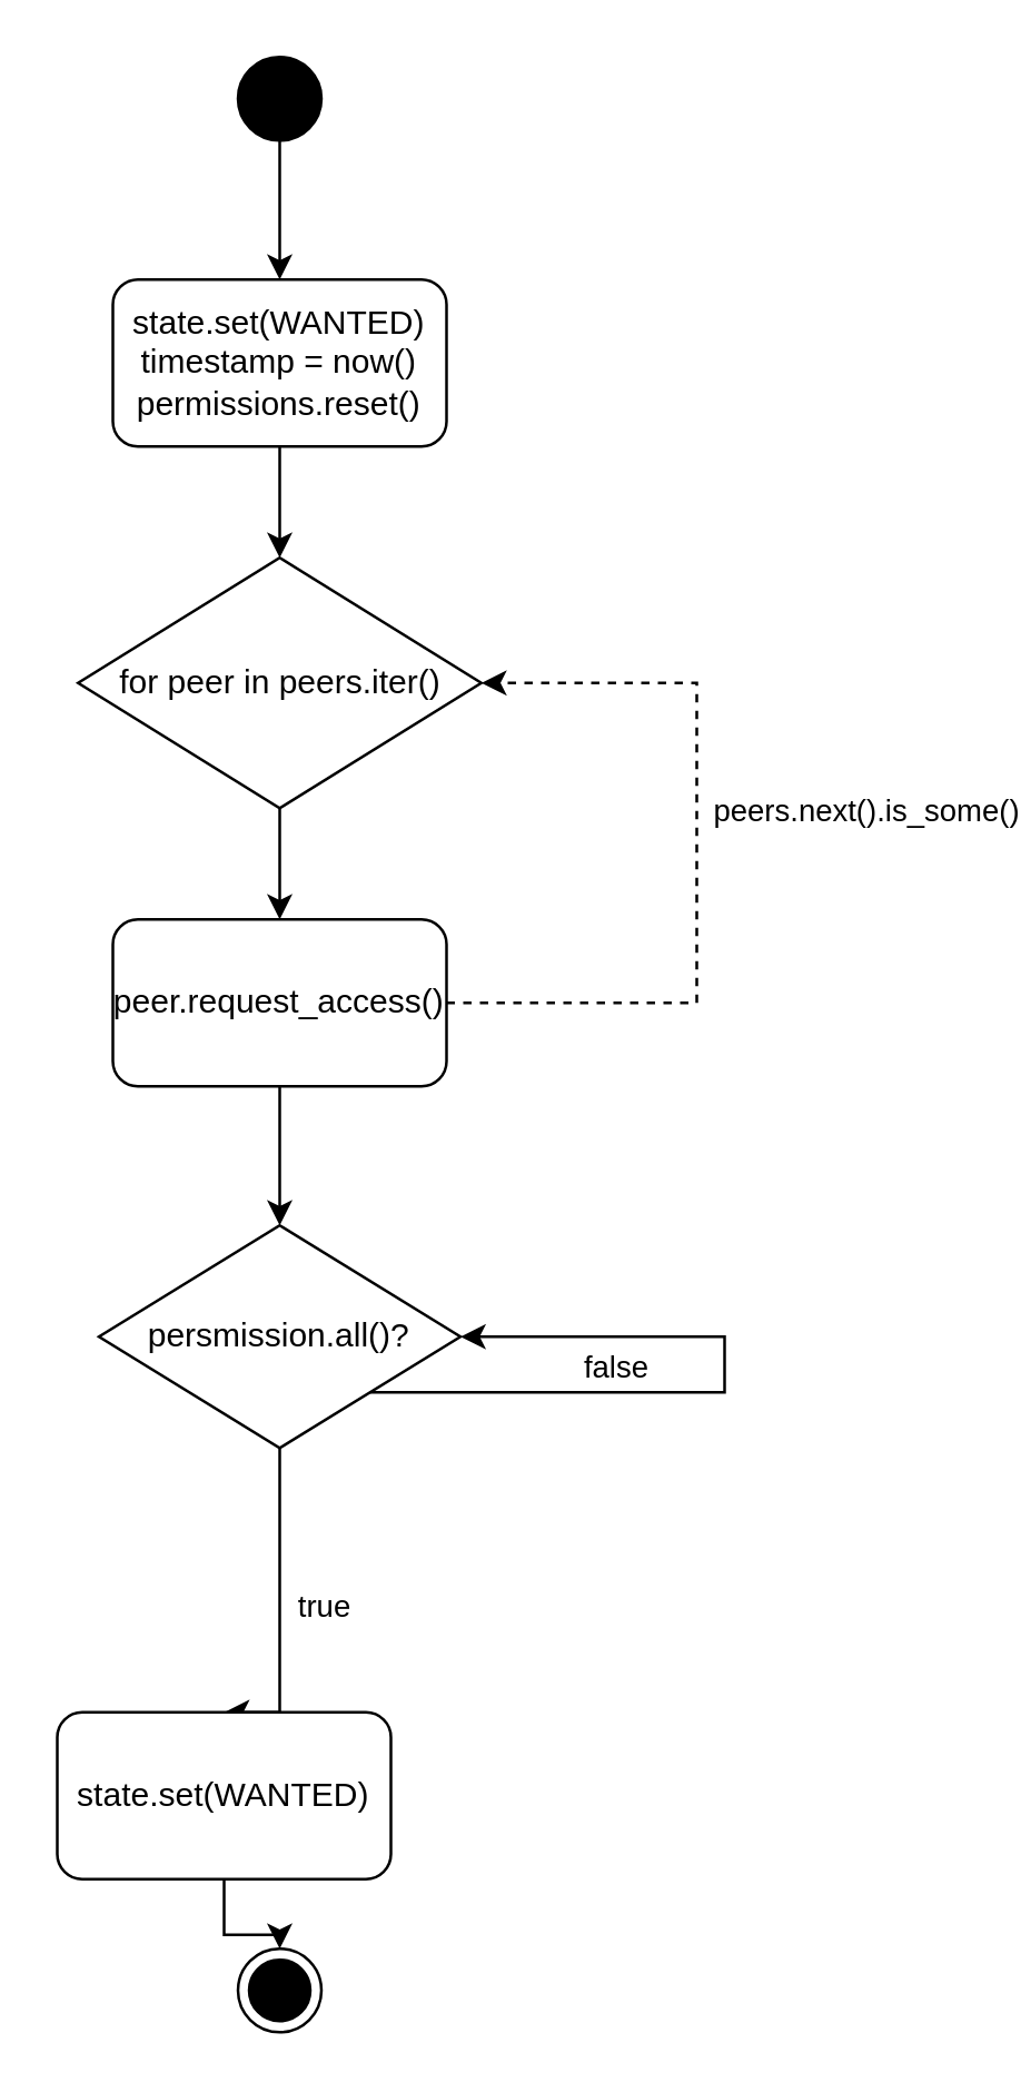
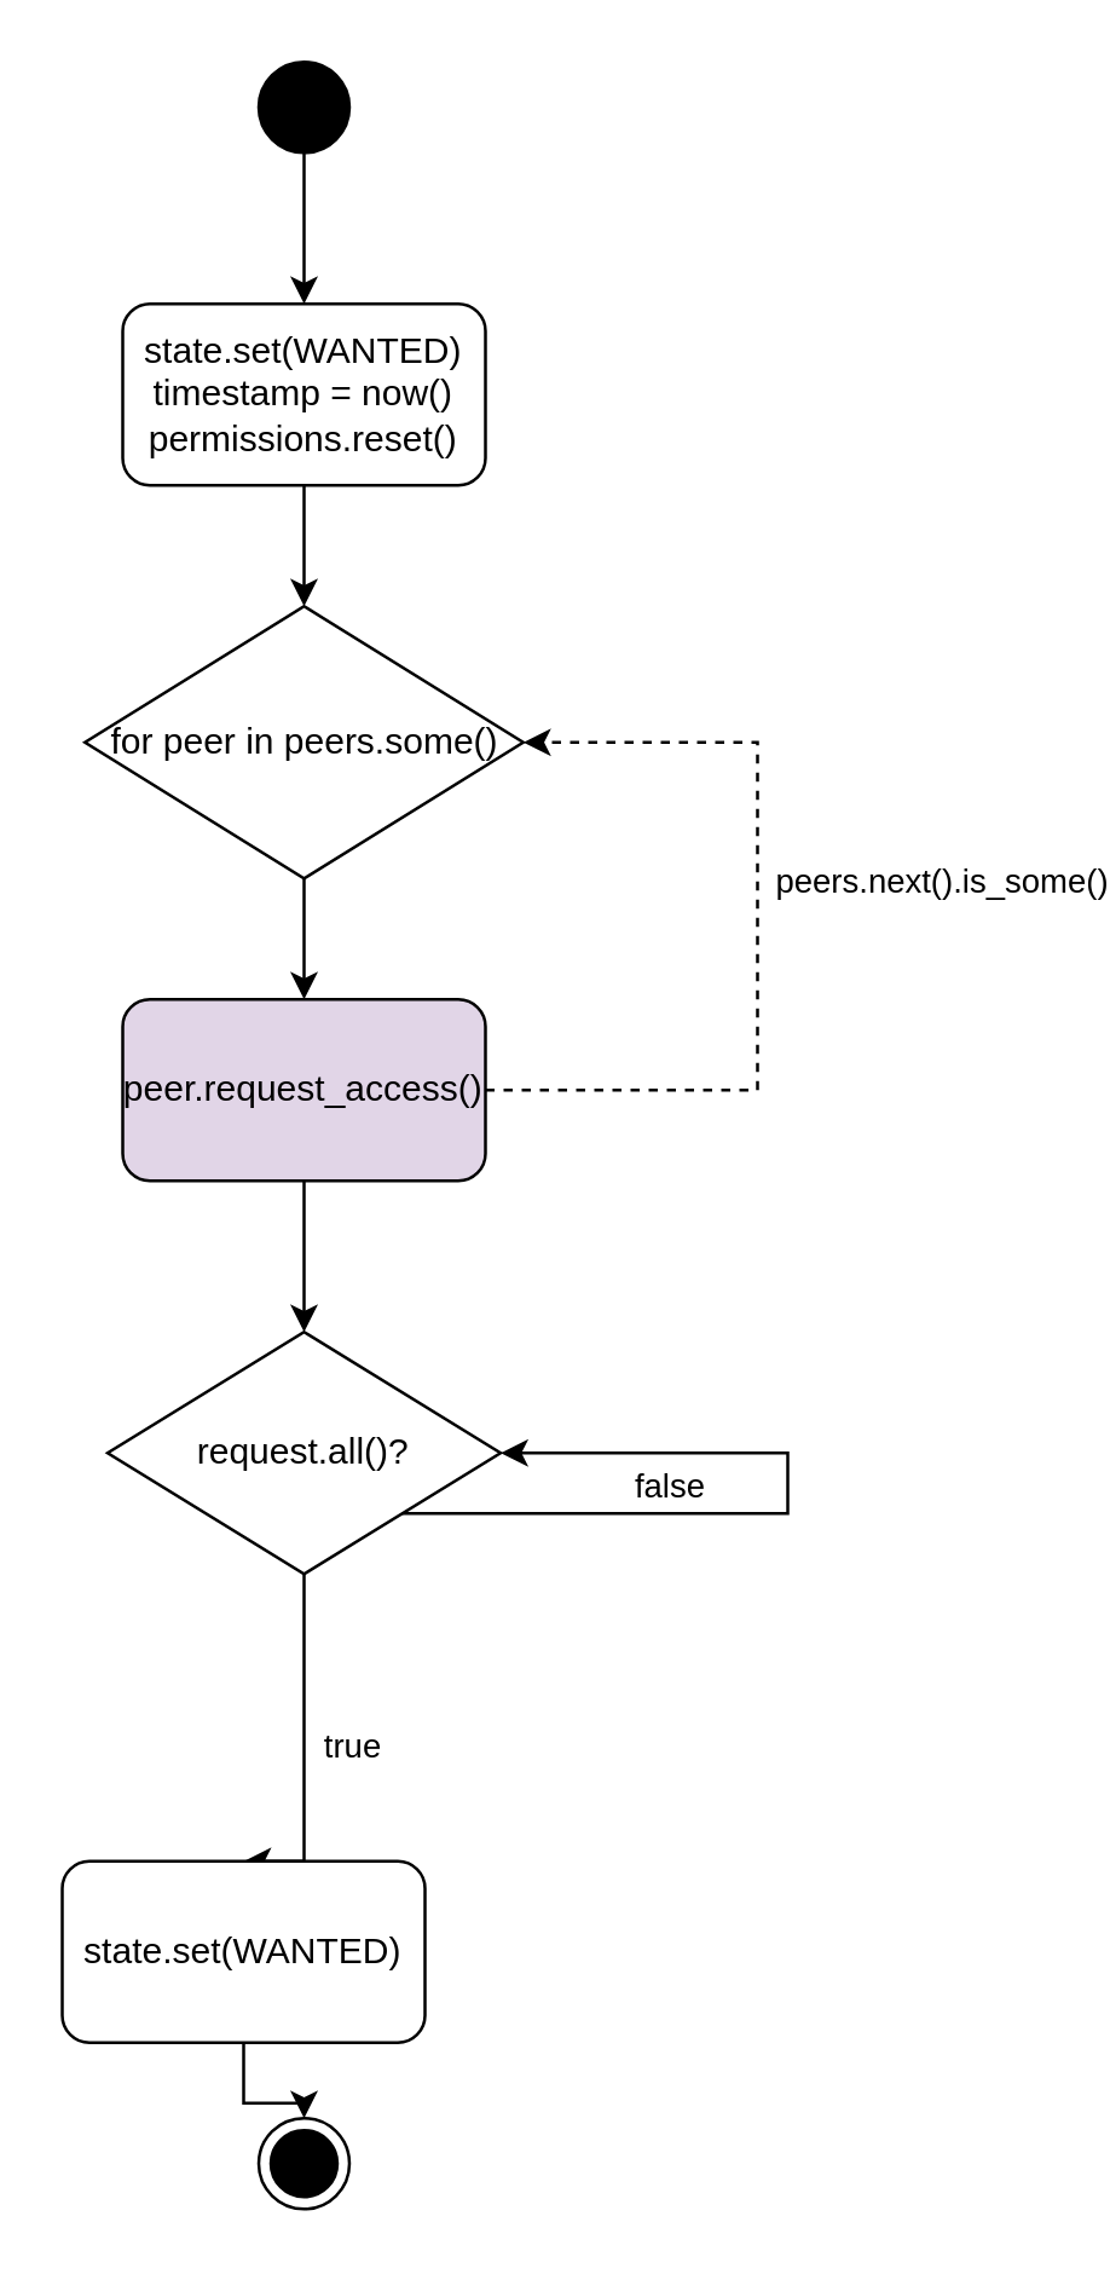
  <mxCell id="0" />
  <mxCell id="1" parent="0" />
  <mxCell id="2" style="edgeStyle=orthogonalEdgeStyle;rounded=0;orthogonalLoop=1;jettySize=auto;html=1;exitX=0.5;exitY=1;exitDx=0;exitDy=0;entryX=0.5;entryY=0;entryDx=0;entryDy=0;" edge="1" parent="1" source="3" target="6"><mxGeometry relative="1" as="geometry" /></mxCell>
  <mxCell id="3" value="" style="ellipse;fillColor=strokeColor;html=1;" vertex="1" parent="1"><mxGeometry x="85" y="20" width="30" height="30" as="geometry" /></mxCell>
  <mxCell id="4" value="" style="ellipse;html=1;shape=endState;fillColor=strokeColor;" vertex="1" parent="1"><mxGeometry x="85" y="700" width="30" height="30" as="geometry" /></mxCell>
  <mxCell id="5" style="edgeStyle=orthogonalEdgeStyle;rounded=0;orthogonalLoop=1;jettySize=auto;html=1;exitX=0.5;exitY=1;exitDx=0;exitDy=0;" edge="1" parent="1" source="6"><mxGeometry relative="1" as="geometry"><mxPoint x="100" y="200" as="targetPoint" /></mxGeometry></mxCell>
  <mxCell id="6" value="state.set(WANTED)&lt;div&gt;timestamp = now()&lt;/div&gt;&lt;div&gt;permissions.reset()&lt;/div&gt;" style="rounded=1;whiteSpace=wrap;html=1;" vertex="1" parent="1"><mxGeometry x="40" y="100" width="120" height="60" as="geometry" /></mxCell>
  <mxCell id="7" style="edgeStyle=orthogonalEdgeStyle;rounded=0;orthogonalLoop=1;jettySize=auto;html=1;exitX=0.5;exitY=1;exitDx=0;exitDy=0;" edge="1" parent="1" source="8"><mxGeometry relative="1" as="geometry"><mxPoint x="100" y="330" as="targetPoint" /></mxGeometry></mxCell>
- <mxCell id="8" value="for peer in peers.iter()" style="rhombus;whiteSpace=wrap;html=1;" vertex="1" parent="1"><mxGeometry x="27.5" y="200" width="145" height="90" as="geometry" /></mxCell>
+ <mxCell id="8" value="for peer in peers.some()" style="rhombus;whiteSpace=wrap;html=1;" vertex="1" parent="1"><mxGeometry x="27.5" y="200" width="145" height="90" as="geometry" /></mxCell>
  <mxCell id="9" style="edgeStyle=orthogonalEdgeStyle;rounded=0;orthogonalLoop=1;jettySize=auto;html=1;exitX=1;exitY=0.5;exitDx=0;exitDy=0;entryX=1;entryY=0.5;entryDx=0;entryDy=0;dashed=1;" edge="1" parent="1" source="12" target="8"><mxGeometry relative="1" as="geometry"><Array as="points"><mxPoint x="250" y="360" /><mxPoint x="250" y="245" /></Array></mxGeometry></mxCell>
  <mxCell id="10" value="peers.next().is_some()" style="edgeLabel;html=1;align=center;verticalAlign=middle;resizable=0;points=[];" vertex="1" connectable="0" parent="9"><mxGeometry x="0.083" relative="1" as="geometry"><mxPoint x="60" y="-7" as="offset" /></mxGeometry></mxCell>
  <mxCell id="11" style="edgeStyle=orthogonalEdgeStyle;rounded=0;orthogonalLoop=1;jettySize=auto;html=1;exitX=0.5;exitY=1;exitDx=0;exitDy=0;" edge="1" parent="1" source="12"><mxGeometry relative="1" as="geometry"><mxPoint x="100" y="440" as="targetPoint" /></mxGeometry></mxCell>
- <mxCell id="12" value="peer.request_access()" style="rounded=1;whiteSpace=wrap;html=1;" vertex="1" parent="1"><mxGeometry x="40" y="330" width="120" height="60" as="geometry" /></mxCell>
+ <mxCell id="12" value="peer.request_access()" style="rounded=1;whiteSpace=wrap;html=1;fillColor=#e1d5e7;" vertex="1" parent="1"><mxGeometry x="40" y="330" width="120" height="60" as="geometry" /></mxCell>
  <mxCell id="13" style="edgeStyle=orthogonalEdgeStyle;rounded=0;orthogonalLoop=1;jettySize=auto;html=1;exitX=0.5;exitY=1;exitDx=0;exitDy=0;entryX=0.5;entryY=0;entryDx=0;entryDy=0;" edge="1" parent="1" source="15" target="17"><mxGeometry relative="1" as="geometry"><Array as="points"><mxPoint x="100" y="540" /><mxPoint x="100" y="540" /></Array></mxGeometry></mxCell>
  <mxCell id="14" value="true&lt;div&gt;&lt;br&gt;&lt;/div&gt;" style="edgeLabel;html=1;align=center;verticalAlign=middle;resizable=0;points=[];" vertex="1" connectable="0" parent="13"><mxGeometry x="0.1" y="-2" relative="1" as="geometry"><mxPoint x="17" as="offset" /></mxGeometry></mxCell>
- <mxCell id="15" value="persmission.all()?" style="rhombus;whiteSpace=wrap;html=1;" vertex="1" parent="1"><mxGeometry x="35" y="440" width="130" height="80" as="geometry" /></mxCell>
+ <mxCell id="15" value="request.all()?" style="rhombus;whiteSpace=wrap;html=1;" vertex="1" parent="1"><mxGeometry x="35" y="440" width="130" height="80" as="geometry" /></mxCell>
  <mxCell id="16" style="edgeStyle=orthogonalEdgeStyle;rounded=0;orthogonalLoop=1;jettySize=auto;html=1;exitX=0.5;exitY=1;exitDx=0;exitDy=0;" edge="1" parent="1" source="17" target="4"><mxGeometry relative="1" as="geometry" /></mxCell>
  <mxCell id="17" value="state.set(WANTED)" style="rounded=1;whiteSpace=wrap;html=1;" vertex="1" parent="1"><mxGeometry x="20" y="615" width="120" height="60" as="geometry" /></mxCell>
  <mxCell id="18" style="edgeStyle=orthogonalEdgeStyle;rounded=0;orthogonalLoop=1;jettySize=auto;html=1;exitX=0.5;exitY=1;exitDx=0;exitDy=0;" edge="1" parent="1" source="4" target="4"><mxGeometry relative="1" as="geometry" /></mxCell>
  <mxCell id="19" style="edgeStyle=orthogonalEdgeStyle;rounded=0;orthogonalLoop=1;jettySize=auto;html=1;exitX=1;exitY=1;exitDx=0;exitDy=0;entryX=1;entryY=0.5;entryDx=0;entryDy=0;" edge="1" parent="1" source="15" target="15"><mxGeometry relative="1" as="geometry"><Array as="points"><mxPoint x="260" y="500" /><mxPoint x="260" y="480" /></Array></mxGeometry></mxCell>
  <mxCell id="20" value="false" style="edgeLabel;html=1;align=center;verticalAlign=middle;resizable=0;points=[];" vertex="1" connectable="0" parent="19"><mxGeometry x="-0.419" y="3" relative="1" as="geometry"><mxPoint x="18" y="-7" as="offset" /></mxGeometry></mxCell>
